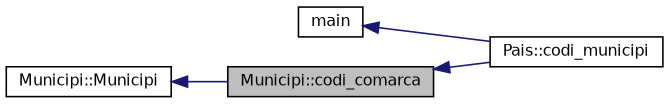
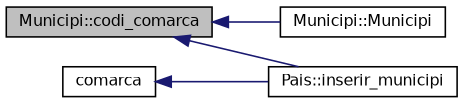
  digraph {
    rankdir=LR
    node [color=black fillcolor=white fontname=Helvetica fontsize=10 shape=record style=filled]
    edge [color=midnightblue dir=back fontname=Helvetica fontsize=10 labelfontname=Helvetica labelfontsize=10 style=solid]
    n1 [fillcolor=grey75 fontcolor=black height=0.2 label="Municipi::codi_comarca" width=0.4]
    n2 [height=0.2 label="Municipi::Municipi" width=0.4]
-   n3 [height=0.2 label="Pais::codi_municipi" width=0.4]
-   n4 [height=0.2 label=main width=0.4]
-   n2 -> n1
+   n3 [height=0.2 label="Pais::inserir_municipi" width=0.4]
+   n4 [height=0.2 label=comarca width=0.4]
+   n1 -> n2
    n1 -> n3
    n4 -> n3
  }
